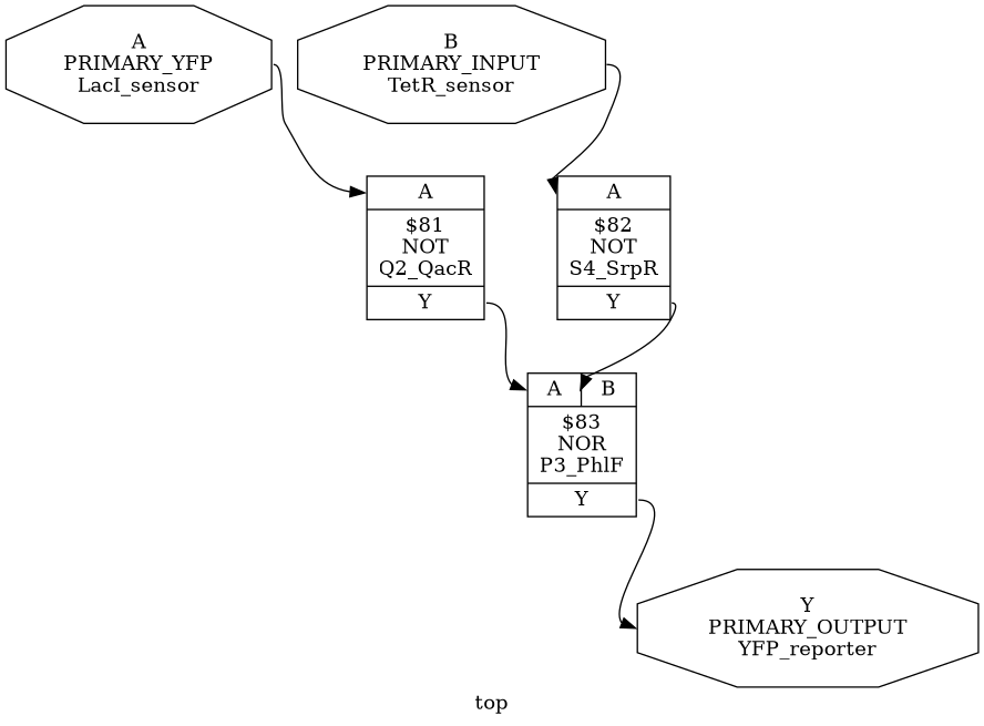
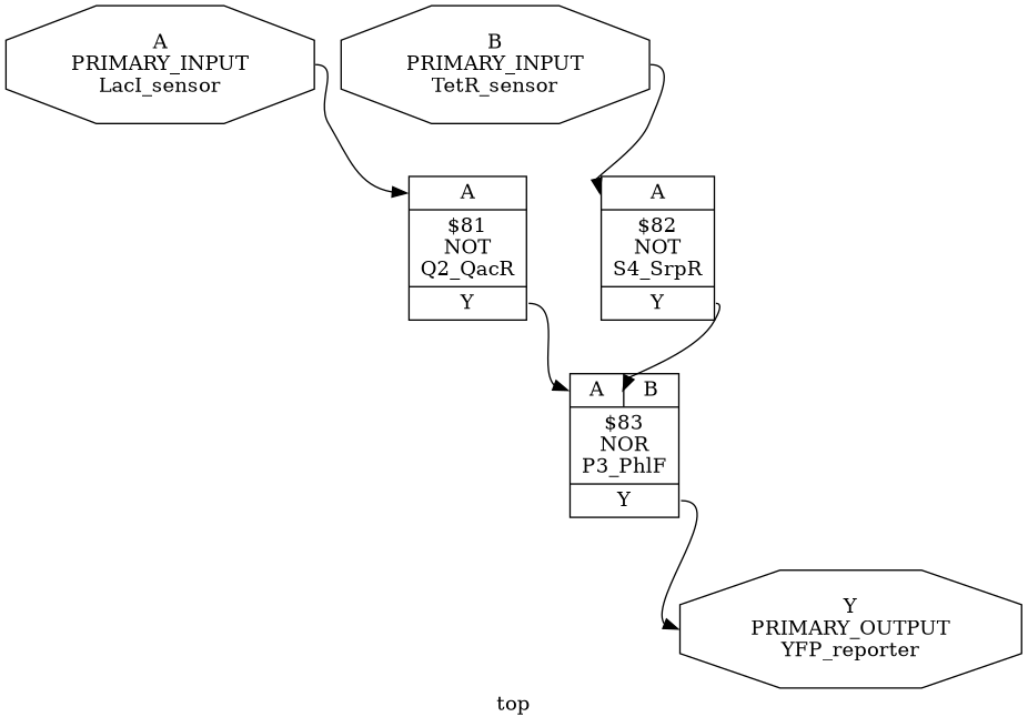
  digraph {
    label=top
    rankdir=TB
    remincross=true
    node [shape=octagon]
    edge [color=black fontcolor=black headport="p3:w" tailport="p5:e"]
-   n1 [fontcolor=black label="A\nPRIMARY_YFP\nLacI_sensor"]
+   n1 [fontcolor=black label="A\nPRIMARY_INPUT\nLacI_sensor"]
    n2 [label="{{<p3> A}|$81\nNOT\nQ2_QacR|{<p5> Y}}" shape=record]
    n3 [fontcolor=black label="B\nPRIMARY_INPUT\nTetR_sensor"]
    n4 [label="{{<p3> A}|$82\nNOT\nS4_SrpR|{<p5> Y}}" shape=record]
    n5 [fontcolor=black label="Y\nPRIMARY_OUTPUT\nYFP_reporter"]
    n6 [label="{{<p3> A|<p4> B}|$83\nNOR\nP3_PhlF|{<p5> Y}}" shape=record]
    n1 -> n2 [tailport=e]
    n2 -> n6
    n3 -> n4 [tailport=e]
    n4 -> n6 [headport="p4:w"]
    n6 -> n5 [headport=w]
  }
